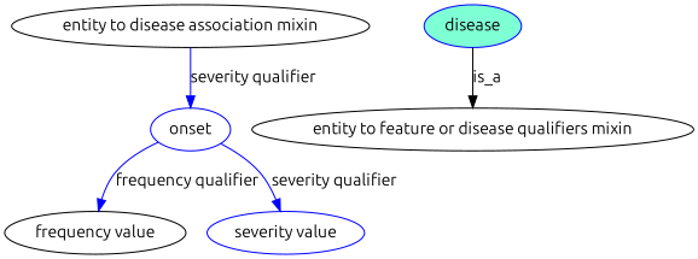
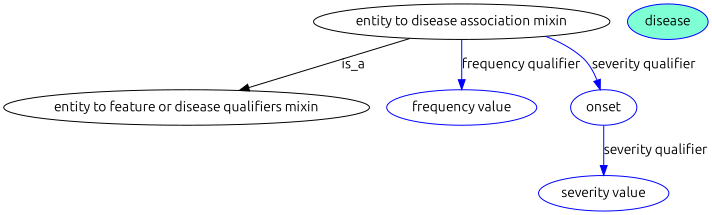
  digraph {
    fontname=Ubuntu
    node [fillcolor=white fontname=Ubuntu style=filled color=blue]
    edge [fontname=Ubuntu color=blue style=solid]
    n1 [height=0.5 label="entity to disease association mixin" width=3.683 color=""]
    "entity to feature or disease qualifiers mixin" [height=0.5 width=4.5315 color=""]
-   n3 [color=black height=0.5 label="frequency value" width=1.8776]
+   n3 [height=0.5 label="frequency value" width=1.8776]
    n4 [height=0.5 label=onset width=0.81243]
    n5 [height=0.5 label="severity value" width=1.661]
    n6 [fillcolor=aquamarine height=0.5 label=disease width=1.011]
-   n6 -> "entity to feature or disease qualifiers mixin" [label=is_a color="" style=""]
-   n4 -> n3 [label="frequency qualifier"]
+   n1 -> "entity to feature or disease qualifiers mixin" [label=is_a color="" style=""]
+   n1 -> n3 [label="frequency qualifier"]
    n1 -> n4 [label="severity qualifier"]
    n4 -> n5 [label="severity qualifier"]
  }
